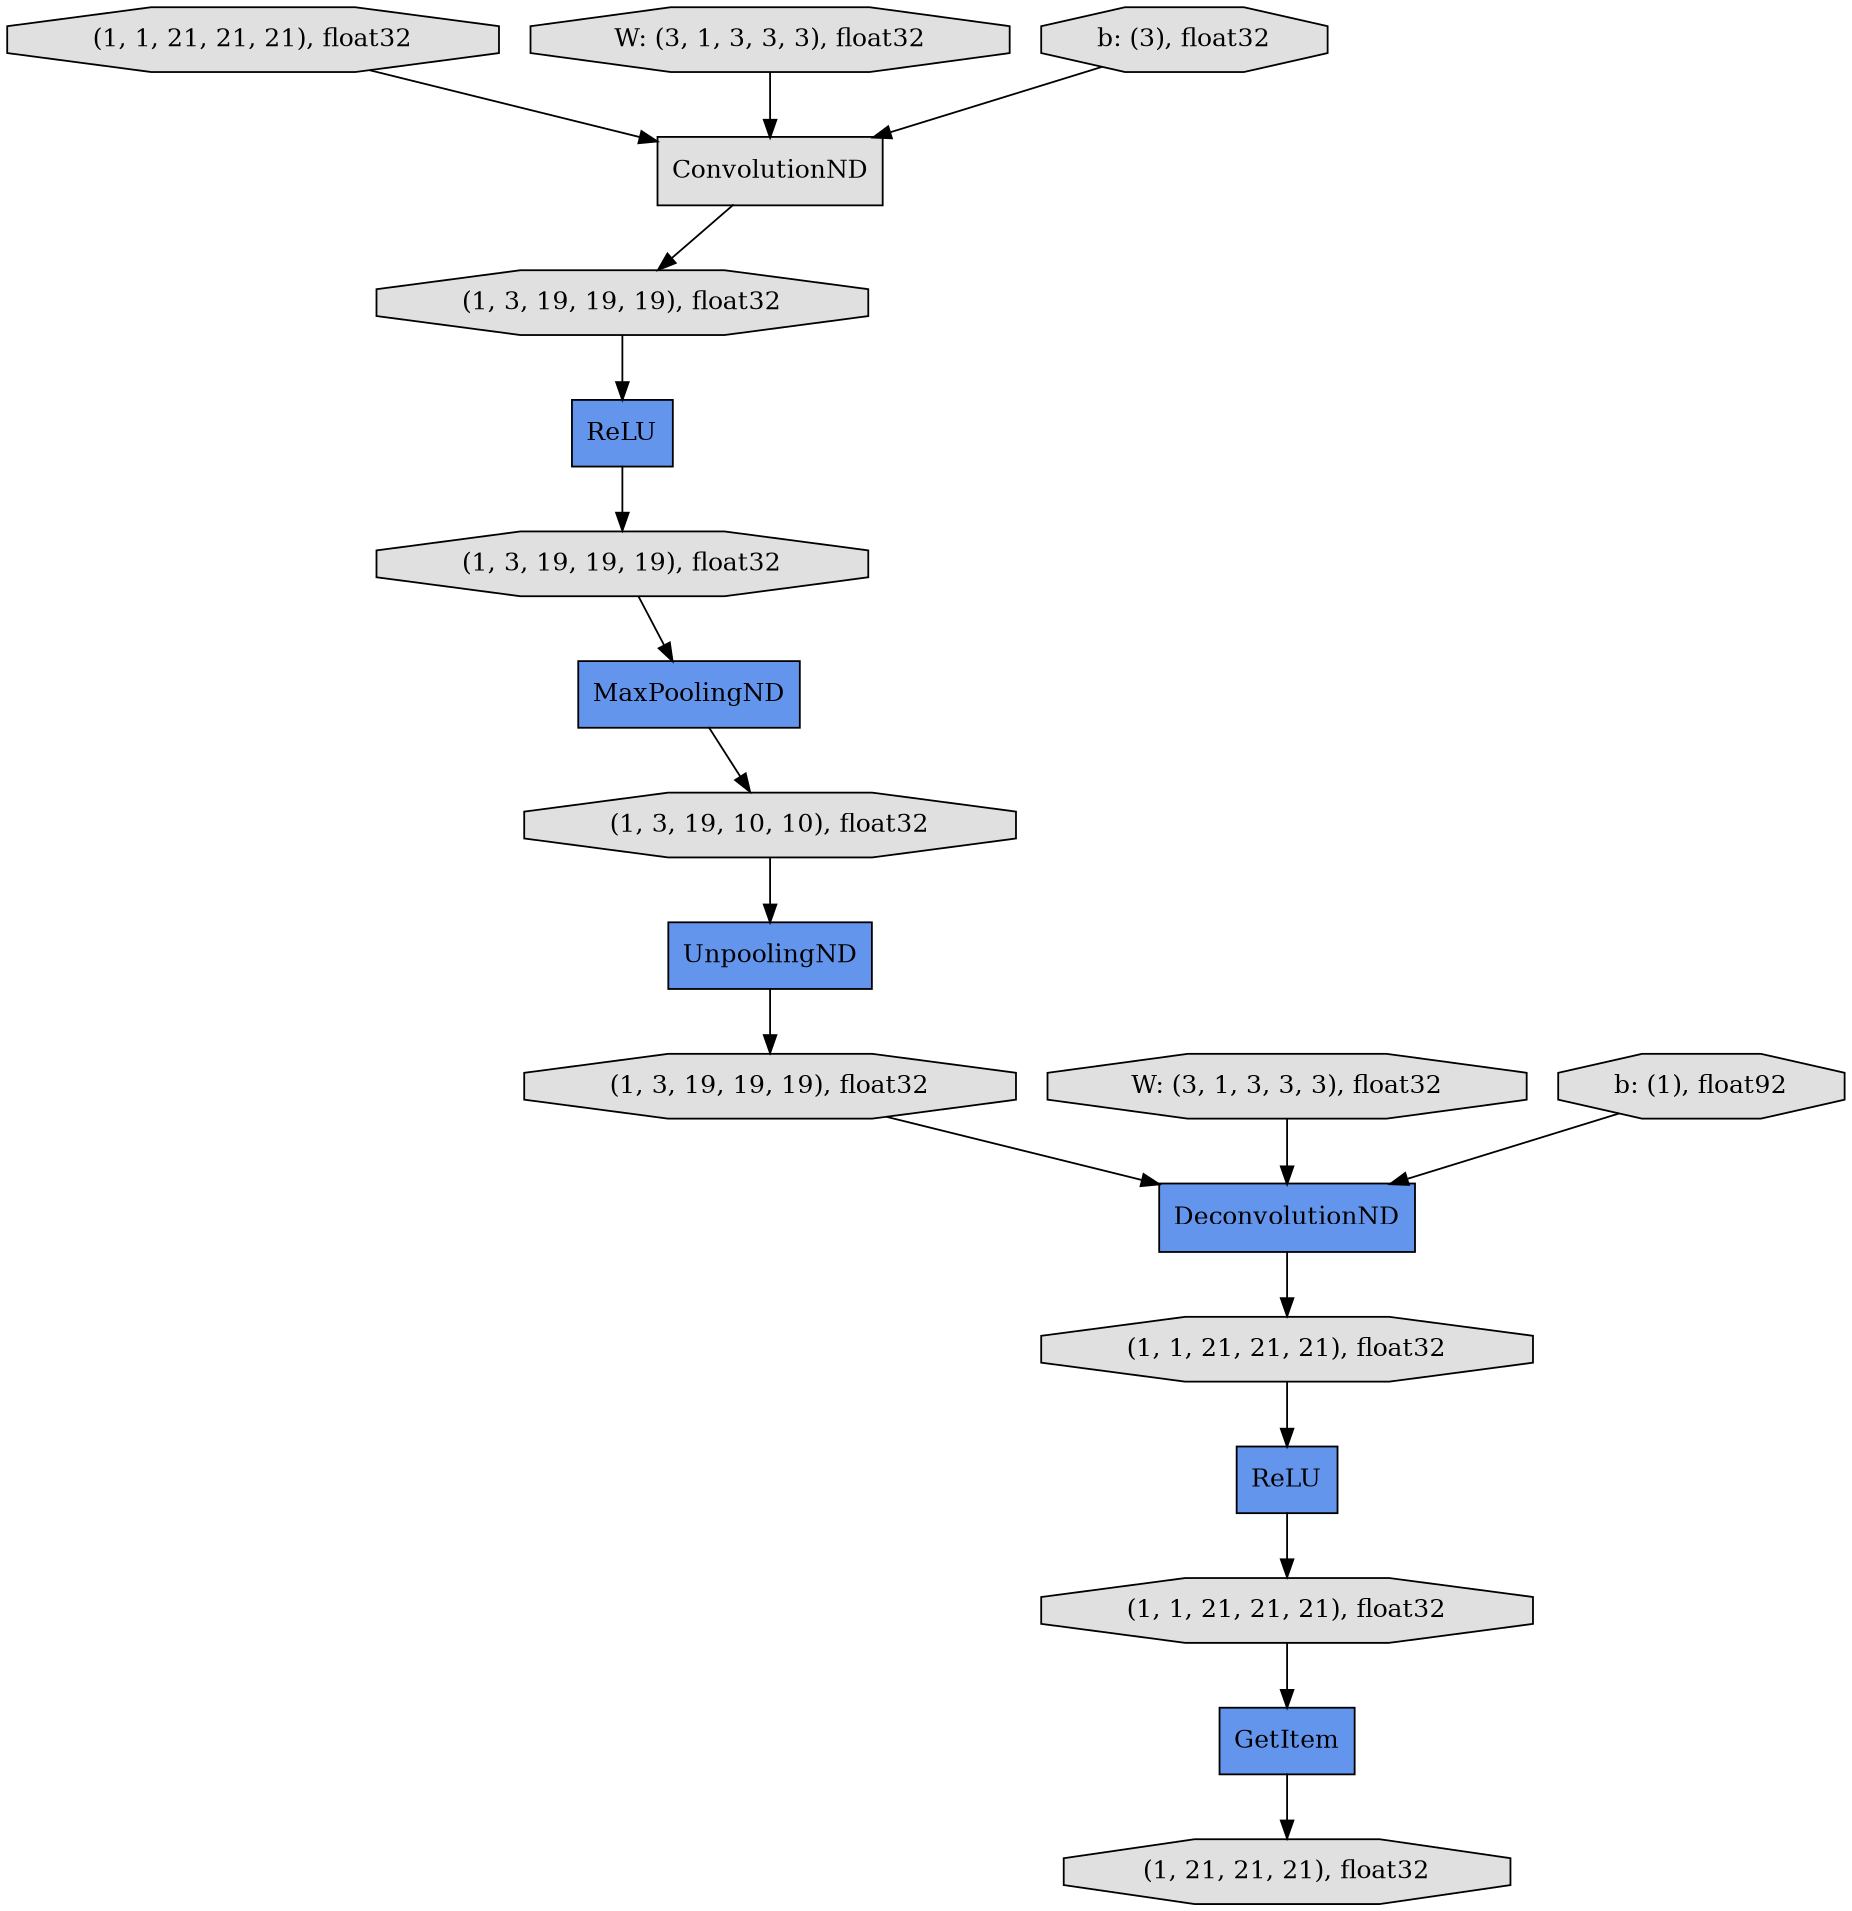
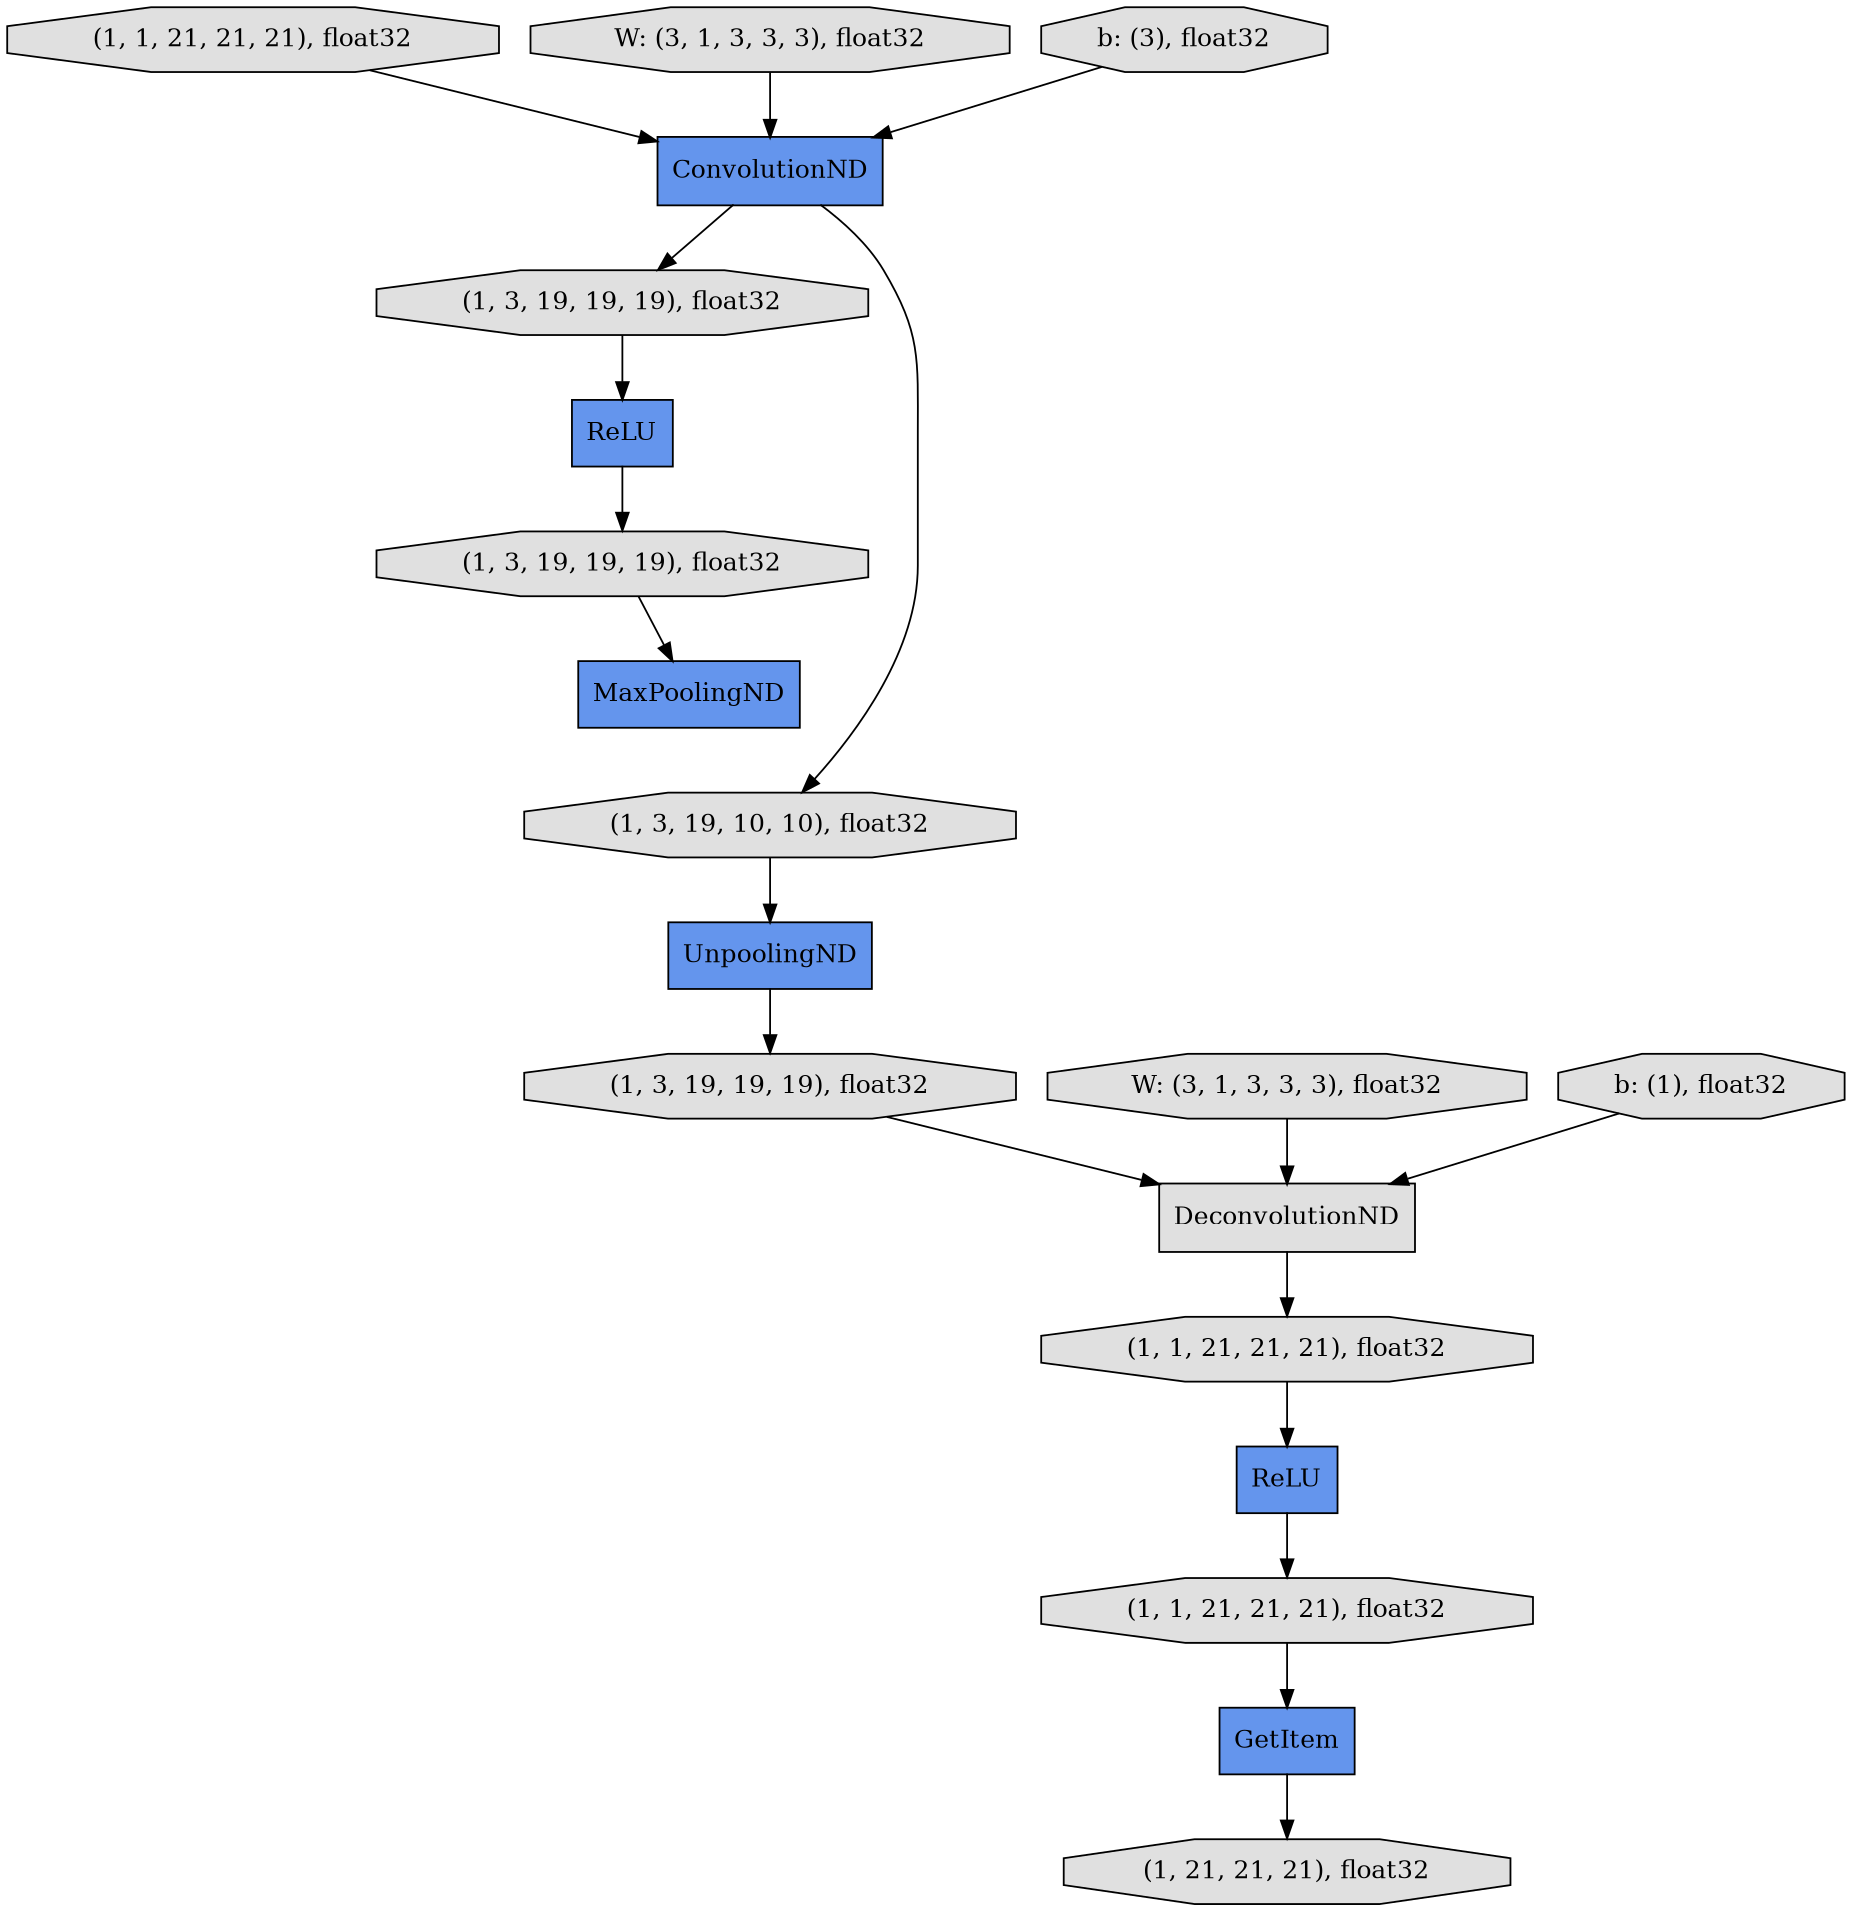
  digraph {
    rankdir=TB
    node [fillcolor="#E0E0E0" shape=octagon style=filled]
    n1 [label="(1, 1, 21, 21, 21), float32"]
-   n2 [label=ConvolutionND shape=record]
+   n2 [fillcolor="#6495ED" label=ConvolutionND shape=record]
    n3 [label="(1, 3, 19, 19, 19), float32"]
    n4 [label="(1, 1, 21, 21, 21), float32"]
    n5 [fillcolor="#6495ED" label=ReLU shape=record]
    n6 [label="(1, 1, 21, 21, 21), float32"]
    n7 [label="W: (3, 1, 3, 3, 3), float32"]
    n8 [fillcolor="#6495ED" label=GetItem shape=record]
    n9 [label="(1, 21, 21, 21), float32"]
    n10 [label="(1, 3, 19, 19, 19), float32"]
-   n11 [fillcolor="#6495ED" label=DeconvolutionND shape=record]
+   n11 [label=DeconvolutionND shape=record]
    n12 [fillcolor="#6495ED" label=ReLU shape=record]
    n13 [label="(1, 3, 19, 19, 19), float32"]
    n14 [fillcolor="#6495ED" label=MaxPoolingND shape=record]
    n15 [label="W: (3, 1, 3, 3, 3), float32"]
    n16 [label="(1, 3, 19, 10, 10), float32"]
    n17 [label="b: (3), float32"]
    n18 [fillcolor="#6495ED" label=UnpoolingND shape=record]
-   n19 [label="b: (1), float92"]
+   n19 [label="b: (1), float32"]
    n1 -> n2
    n2 -> n3
    n3 -> n12
    n4 -> n5
    n5 -> n6
    n6 -> n8
    n7 -> n2
    n8 -> n9
    n10 -> n11
    n11 -> n4
    n12 -> n13
    n13 -> n14
-   n14 -> n16
+   n2 -> n16
    n15 -> n11
    n16 -> n18
    n17 -> n2
    n18 -> n10
    n19 -> n11
  }
